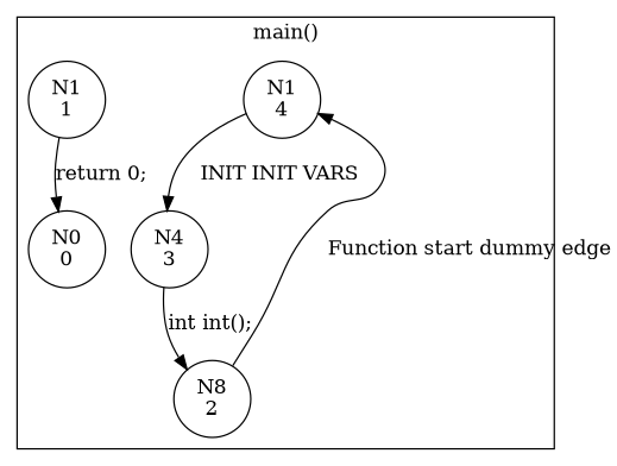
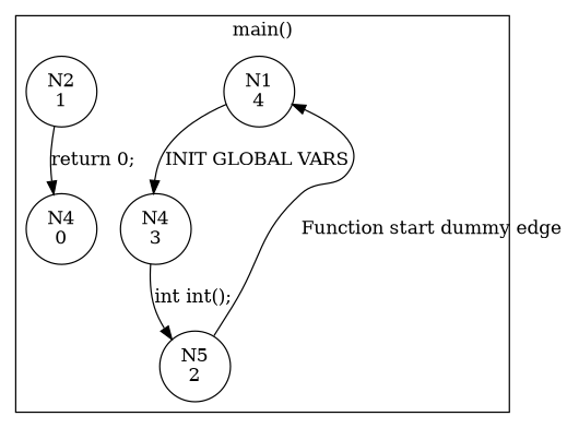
  digraph {
    node [shape=circle]
    n1 [label="N1\n4"]
    n2 [label="N4\n3"]
-   n3 [label="N8\n2"]
-   n4 [label="N1\n1"]
-   n5 [label="N0\n0"]
+   n3 [label="N5\n2"]
+   n4 [label="N2\n1"]
+   n5 [label="N4\n0"]
    subgraph cluster_1 {
      label="main()"
      n1
      n2
      n3
      n4
      n5
    }
-   n1 -> n2 [label="INIT INIT VARS"]
+   n1 -> n2 [label="INIT GLOBAL VARS"]
    n2 -> n3 [label="int int();"]
    n3 -> n1 [label="Function start dummy edge"]
    n4 -> n5 [label="return 0;"]
  }
